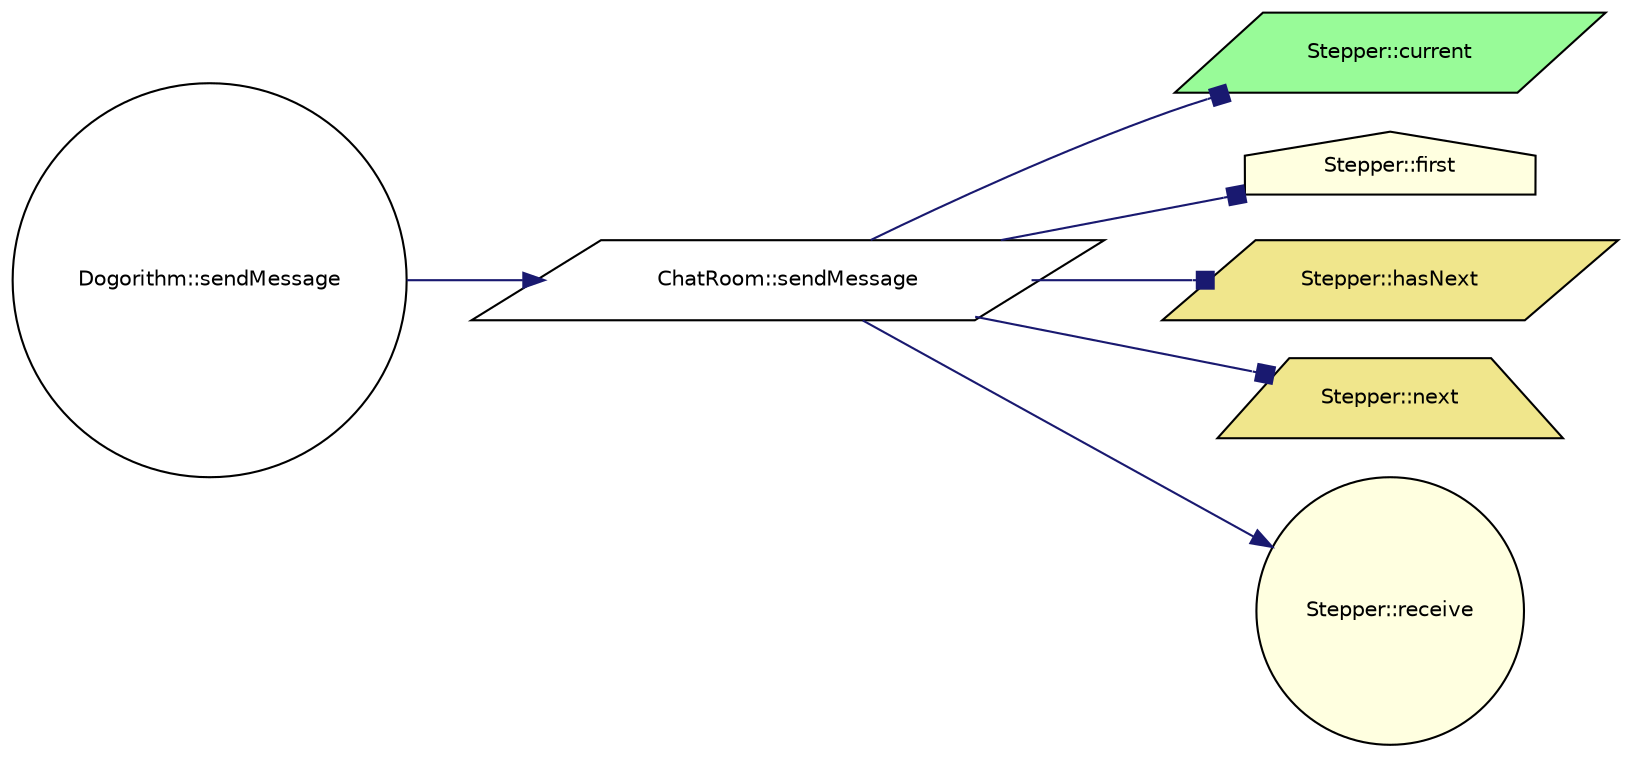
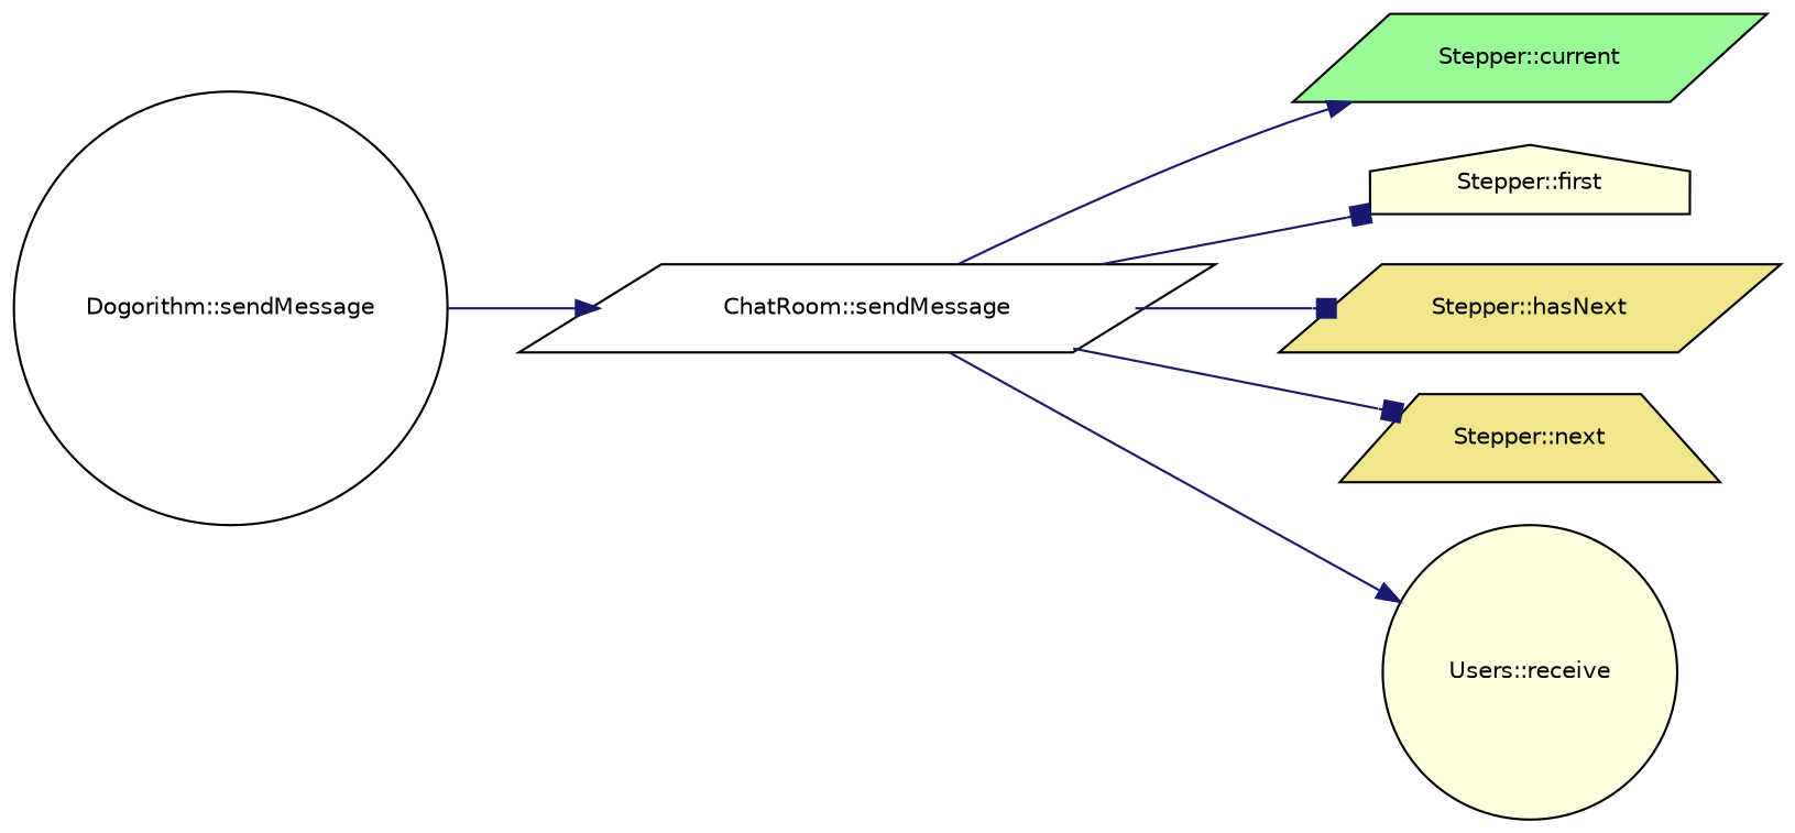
  digraph {
    rankdir=LR
    node [color=black fillcolor=white fontname=Helvetica fontsize=10 shape=parallelogram style=filled]
    edge [arrowhead=box color=midnightblue fontname=Helvetica fontsize=10 labelfontname=Helvetica labelfontsize=10 style=solid]
    n1 [fontcolor=black height=0.2 label="Dogorithm::sendMessage" shape=circle width=0.4]
    n2 [height=0.2 label="ChatRoom::sendMessage" width=0.4]
    n3 [fillcolor=palegreen height=0.2 label="Stepper::current" width=0.4]
    n4 [fillcolor=lightyellow height=0.2 label="Stepper::first" shape=house width=0.4]
    n5 [fillcolor=khaki height=0.2 label="Stepper::hasNext" width=0.4]
    n6 [fillcolor=khaki height=0.2 label="Stepper::next" shape=trapezium width=0.4]
-   n7 [fillcolor=lightyellow height=0.2 label="Stepper::receive" shape=circle width=0.4]
+   n7 [fillcolor=lightyellow height=0.2 label="Users::receive" shape=circle width=0.4]
    n1 -> n2 [arrowhead=normal]
-   n2 -> n3
+   n2 -> n3 [arrowhead=normal]
    n2 -> n4
    n2 -> n5
    n2 -> n6
    n2 -> n7 [arrowhead=normal]
  }
